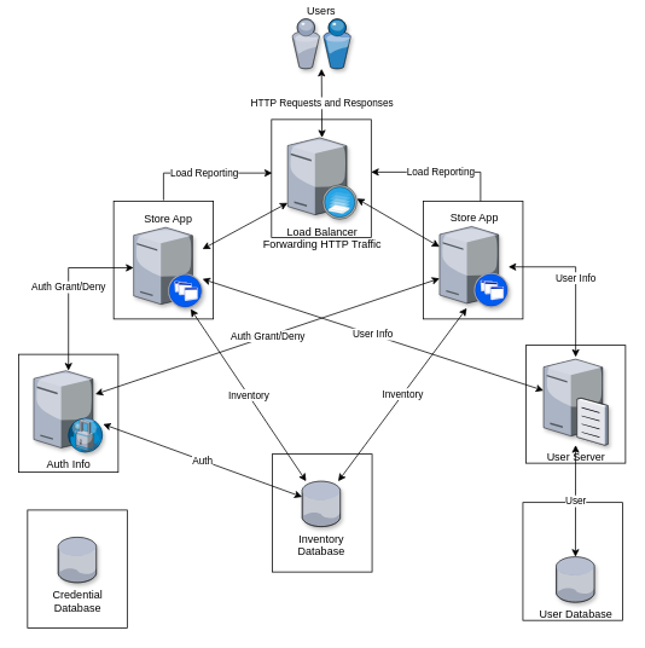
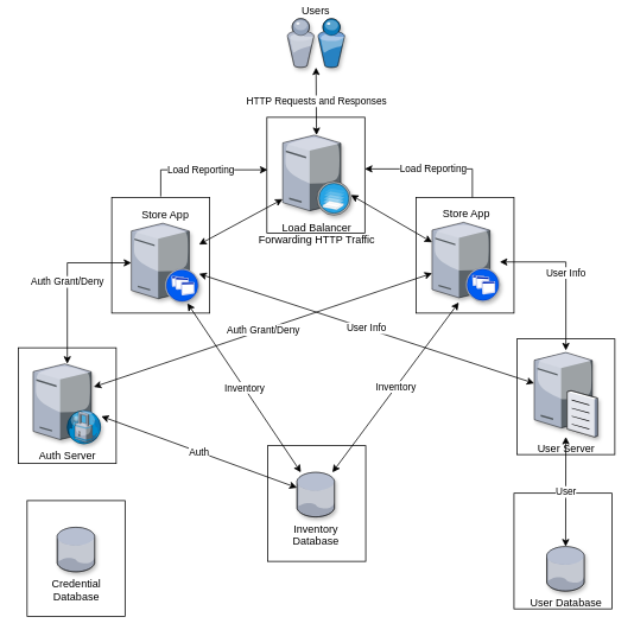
  <mxCell id="0" />
  <mxCell id="1" parent="0" />
  <mxCell id="2" value="" style="rounded=0;whiteSpace=wrap;html=1;" parent="1" vertex="1"><mxGeometry x="576.75" y="553.39" width="110" height="130" as="geometry" /></mxCell>
  <mxCell id="3" value="" style="rounded=0;whiteSpace=wrap;html=1;" parent="1" vertex="1"><mxGeometry x="300.25" y="500" width="110" height="130" as="geometry" /></mxCell>
  <mxCell id="4" value="" style="rounded=0;whiteSpace=wrap;html=1;" parent="1" vertex="1"><mxGeometry x="29.95" y="561.72" width="110" height="130" as="geometry" /></mxCell>
  <mxCell id="5" value="" style="rounded=0;whiteSpace=wrap;html=1;" parent="1" vertex="1"><mxGeometry x="20" y="390" width="110" height="130" as="geometry" /></mxCell>
  <mxCell id="6" value="" style="rounded=0;whiteSpace=wrap;html=1;" parent="1" vertex="1"><mxGeometry x="580" y="380" width="110" height="130" as="geometry" /></mxCell>
  <mxCell id="7" value="" style="rounded=0;whiteSpace=wrap;html=1;" parent="1" vertex="1"><mxGeometry x="466.75" y="221" width="110" height="130" as="geometry" /></mxCell>
  <mxCell id="8" value="" style="rounded=0;whiteSpace=wrap;html=1;" parent="1" vertex="1"><mxGeometry x="299.25" y="131" width="110" height="130" as="geometry" /></mxCell>
  <mxCell id="9" value="" style="rounded=0;whiteSpace=wrap;html=1;" parent="1" vertex="1"><mxGeometry x="125" y="221" width="110" height="130" as="geometry" /></mxCell>
  <mxCell id="10" value="HTTP Requests and Responses" style="edgeStyle=none;rounded=0;orthogonalLoop=1;jettySize=auto;html=1;startArrow=classic;startFill=1;" parent="1" source="11" target="29" edge="1"><mxGeometry relative="1" as="geometry"><mxPoint x="348.25" y="130" as="targetPoint" /></mxGeometry></mxCell>
  <mxCell id="11" value="Users" style="verticalLabelPosition=top;aspect=fixed;html=1;verticalAlign=bottom;strokeColor=none;align=center;outlineConnect=0;shape=mxgraph.citrix.users;shadow=1;labelPosition=center;" parent="1" vertex="1"><mxGeometry x="322" y="20" width="64.5" height="55" as="geometry" /></mxCell>
  <mxCell id="12" value="Inventory" style="edgeStyle=none;rounded=0;orthogonalLoop=1;jettySize=auto;html=1;startArrow=classic;startFill=1;" parent="1" source="14" edge="1"><mxGeometry relative="1" as="geometry"><mxPoint x="210" y="340" as="targetPoint" /></mxGeometry></mxCell>
  <mxCell id="13" value="Inventory&lt;br&gt;" style="edgeStyle=none;rounded=0;orthogonalLoop=1;jettySize=auto;html=1;entryX=0.395;entryY=1.011;entryDx=0;entryDy=0;entryPerimeter=0;startArrow=classic;startFill=1;" parent="1" source="14" target="23" edge="1"><mxGeometry relative="1" as="geometry" /></mxCell>
  <mxCell id="14" value="Inventory&lt;br&gt;Database" style="verticalLabelPosition=bottom;aspect=fixed;html=1;verticalAlign=top;strokeColor=none;align=center;outlineConnect=0;shape=mxgraph.citrix.database;shadow=1;" parent="1" vertex="1"><mxGeometry x="333" y="530" width="42.5" height="50" as="geometry" /></mxCell>
  <mxCell id="15" value="Credential&lt;br&gt;Database" style="verticalLabelPosition=bottom;aspect=fixed;html=1;verticalAlign=top;strokeColor=none;align=center;outlineConnect=0;shape=mxgraph.citrix.database;shadow=1;" parent="1" vertex="1"><mxGeometry x="63.7" y="591.72" width="42.5" height="50" as="geometry" /></mxCell>
  <mxCell id="16" value="User Database" style="verticalLabelPosition=bottom;aspect=fixed;html=1;verticalAlign=top;strokeColor=none;align=center;outlineConnect=0;shape=mxgraph.citrix.database;shadow=1;" parent="1" vertex="1"><mxGeometry x="613.5" y="613.39" width="42.5" height="50" as="geometry" /></mxCell>
  <mxCell id="17" value="Auth" style="edgeStyle=none;rounded=0;orthogonalLoop=1;jettySize=auto;html=1;startArrow=classic;startFill=1;" parent="1" source="18" target="14" edge="1"><mxGeometry relative="1" as="geometry"><mxPoint x="10.049" y="520" as="sourcePoint" /></mxGeometry></mxCell>
- <mxCell id="18" value="Auth Info" style="verticalLabelPosition=bottom;aspect=fixed;html=1;verticalAlign=top;strokeColor=none;align=center;outlineConnect=0;shape=mxgraph.citrix.proxy_server;shadow=1;" parent="1" vertex="1"><mxGeometry x="36.75" y="408" width="76.5" height="90" as="geometry" /></mxCell>
+ <mxCell id="18" value="Auth Server" style="verticalLabelPosition=bottom;aspect=fixed;html=1;verticalAlign=top;strokeColor=none;align=center;outlineConnect=0;shape=mxgraph.citrix.proxy_server;shadow=1;" parent="1" vertex="1"><mxGeometry x="36.75" y="408" width="76.5" height="90" as="geometry" /></mxCell>
  <mxCell id="19" value="User" style="edgeStyle=none;rounded=0;orthogonalLoop=1;jettySize=auto;html=1;startArrow=classic;startFill=1;" parent="1" source="20" target="16" edge="1"><mxGeometry relative="1" as="geometry"><mxPoint x="726.25" y="497.999" as="sourcePoint" /></mxGeometry></mxCell>
  <mxCell id="20" value="User Server" style="verticalLabelPosition=bottom;aspect=fixed;html=1;verticalAlign=top;strokeColor=none;align=center;outlineConnect=0;shape=mxgraph.citrix.file_server;shadow=1;" parent="1" vertex="1"><mxGeometry x="599.5" y="393" width="71" height="97" as="geometry" /></mxCell>
  <mxCell id="21" value="User Info&lt;br&gt;" style="edgeStyle=orthogonalEdgeStyle;rounded=0;orthogonalLoop=1;jettySize=auto;html=1;startArrow=classic;startFill=1;" parent="1" source="23" target="20" edge="1"><mxGeometry relative="1" as="geometry" /></mxCell>
  <mxCell id="22" value="Auth Grant/Deny" style="edgeStyle=none;rounded=0;orthogonalLoop=1;jettySize=auto;html=1;entryX=0.889;entryY=0.289;entryDx=0;entryDy=0;entryPerimeter=0;startArrow=classic;startFill=1;" parent="1" source="23" target="18" edge="1"><mxGeometry relative="1" as="geometry" /></mxCell>
  <mxCell id="23" value="Store App" style="verticalLabelPosition=top;aspect=fixed;html=1;verticalAlign=bottom;strokeColor=none;align=center;outlineConnect=0;shape=mxgraph.citrix.xenapp_server;shadow=1;labelPosition=center;" parent="1" vertex="1"><mxGeometry x="484.75" y="249" width="76" height="89" as="geometry" /></mxCell>
  <mxCell id="24" value="Auth Grant/Deny" style="edgeStyle=orthogonalEdgeStyle;rounded=0;orthogonalLoop=1;jettySize=auto;html=1;startArrow=classic;startFill=1;" parent="1" source="26" target="18" edge="1"><mxGeometry relative="1" as="geometry" /></mxCell>
  <mxCell id="25" value="User Info" style="rounded=0;orthogonalLoop=1;jettySize=auto;html=1;startArrow=classic;startFill=1;" parent="1" source="26" target="20" edge="1"><mxGeometry relative="1" as="geometry" /></mxCell>
  <mxCell id="26" value="Store App" style="verticalLabelPosition=top;aspect=fixed;html=1;verticalAlign=bottom;strokeColor=none;align=center;outlineConnect=0;shape=mxgraph.citrix.xenapp_server;shadow=1;labelPosition=center;" parent="1" vertex="1"><mxGeometry x="147" y="250" width="76" height="89" as="geometry" /></mxCell>
  <mxCell id="27" value="&lt;br&gt;" style="edgeStyle=none;rounded=0;orthogonalLoop=1;jettySize=auto;html=1;startArrow=classic;startFill=1;" parent="1" target="26" edge="1"><mxGeometry relative="1" as="geometry"><mxPoint x="317" y="222.933" as="sourcePoint" /><mxPoint x="257" y="266.75" as="targetPoint" /></mxGeometry></mxCell>
  <mxCell id="28" value="&lt;br&gt;" style="edgeStyle=none;rounded=0;orthogonalLoop=1;jettySize=auto;html=1;startArrow=classic;startFill=1;" parent="1" source="29" target="23" edge="1"><mxGeometry relative="1" as="geometry" /></mxCell>
  <mxCell id="29" value="Load Balancer&lt;br&gt;Forwarding HTTP Traffic" style="verticalLabelPosition=bottom;aspect=fixed;html=1;verticalAlign=top;strokeColor=none;align=center;outlineConnect=0;shape=mxgraph.citrix.xenserver;shadow=1;" parent="1" vertex="1"><mxGeometry x="317" y="151" width="76.5" height="90" as="geometry" /></mxCell>
  <mxCell id="30" value="Load Reporting" style="edgeStyle=orthogonalEdgeStyle;rounded=0;orthogonalLoop=1;jettySize=auto;html=1;startArrow=none;startFill=0;" parent="1" edge="1"><mxGeometry relative="1" as="geometry"><mxPoint x="300" y="190" as="targetPoint" /><mxPoint x="180" y="220" as="sourcePoint" /><Array as="points"><mxPoint x="180" y="190" /></Array></mxGeometry></mxCell>
  <mxCell id="31" value="Load Reporting" style="edgeStyle=orthogonalEdgeStyle;rounded=0;orthogonalLoop=1;jettySize=auto;html=1;startArrow=none;startFill=0;entryX=0.999;entryY=0.446;entryDx=0;entryDy=0;entryPerimeter=0;" parent="1" target="8" edge="1"><mxGeometry relative="1" as="geometry"><mxPoint x="640" y="191" as="targetPoint" /><mxPoint x="530" y="221" as="sourcePoint" /><Array as="points"><mxPoint x="530" y="189" /></Array></mxGeometry></mxCell>
